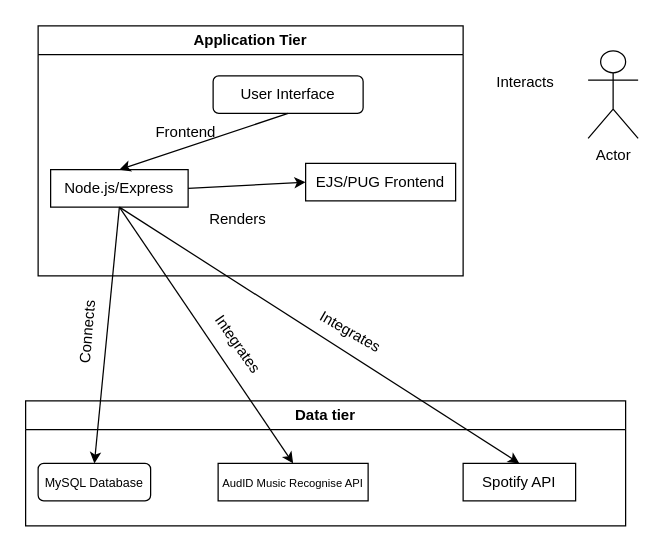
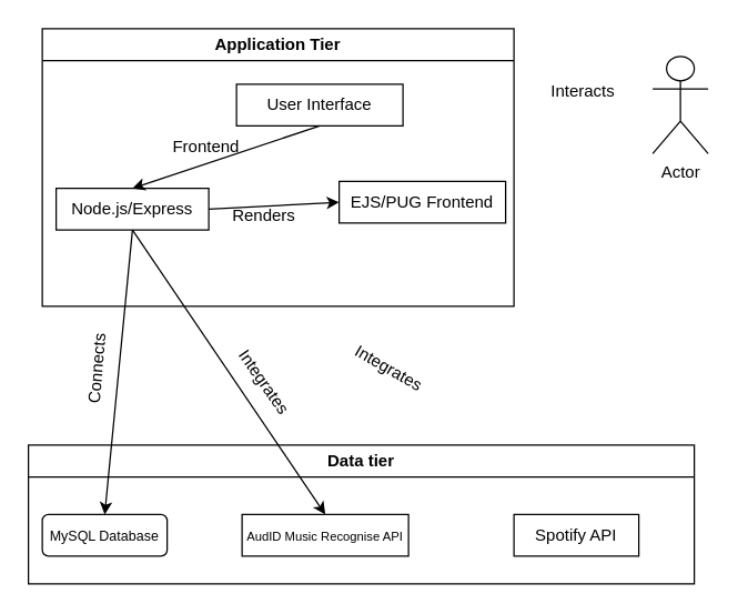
  <mxCell id="0" />
  <mxCell id="1" parent="0" />
  <mxCell id="2" value="Application Tier" style="swimlane;whiteSpace=wrap;html=1;" vertex="1" parent="1"><mxGeometry x="30" y="20" width="340" height="200" as="geometry" /></mxCell>
- <mxCell id="3" value="User Interface" style="whiteSpace=wrap;html=1;rounded=1;" vertex="1" parent="2"><mxGeometry x="140" y="40" width="120" height="30" as="geometry" /></mxCell>
+ <mxCell id="3" value="User Interface" style="rounded=0;whiteSpace=wrap;html=1;" vertex="1" parent="2"><mxGeometry x="140" y="40" width="120" height="30" as="geometry" /></mxCell>
  <mxCell id="4" value="Node.js/Express" style="rounded=0;whiteSpace=wrap;html=1;" vertex="1" parent="2"><mxGeometry x="10" y="115" width="110" height="30" as="geometry" /></mxCell>
  <mxCell id="5" value="EJS/PUG Frontend" style="rounded=0;whiteSpace=wrap;html=1;" vertex="1" parent="2"><mxGeometry x="214" y="110" width="120" height="30" as="geometry" /></mxCell>
  <mxCell id="6" value="" style="endArrow=classic;html=1;rounded=0;exitX=0.5;exitY=1;exitDx=0;exitDy=0;entryX=0.5;entryY=0;entryDx=0;entryDy=0;" edge="1" parent="2" source="3" target="4"><mxGeometry width="50" height="50" relative="1" as="geometry"><mxPoint x="140" y="250" as="sourcePoint" /><mxPoint x="190" y="200" as="targetPoint" /></mxGeometry></mxCell>
  <mxCell id="7" value="" style="endArrow=classic;html=1;rounded=0;exitX=1;exitY=0.5;exitDx=0;exitDy=0;entryX=0;entryY=0.5;entryDx=0;entryDy=0;" edge="1" parent="2" source="4" target="5"><mxGeometry width="50" height="50" relative="1" as="geometry"><mxPoint x="110" y="330" as="sourcePoint" /><mxPoint x="160" y="280" as="targetPoint" /></mxGeometry></mxCell>
  <mxCell id="8" value="Frontend&amp;nbsp;" style="text;html=1;strokeColor=none;fillColor=none;align=center;verticalAlign=middle;whiteSpace=wrap;rounded=0;" vertex="1" parent="2"><mxGeometry x="90" y="70" width="60" height="30" as="geometry" /></mxCell>
- <mxCell id="9" value="Renders" style="text;html=1;strokeColor=none;fillColor=none;align=center;verticalAlign=middle;whiteSpace=wrap;rounded=0;" vertex="1" parent="2"><mxGeometry x="130" y="140" width="60" height="30" as="geometry" /></mxCell>
+ <mxCell id="9" value="Renders" style="text;html=1;strokeColor=none;fillColor=none;align=center;verticalAlign=middle;whiteSpace=wrap;rounded=0;" vertex="1" parent="2"><mxGeometry x="130" y="120" width="60" height="30" as="geometry" /></mxCell>
  <mxCell id="10" value="Actor" style="shape=umlActor;verticalLabelPosition=bottom;verticalAlign=top;html=1;" vertex="1" parent="1"><mxGeometry x="470" y="40" width="40" height="70" as="geometry" /></mxCell>
  <mxCell id="11" value="Interacts" style="text;html=1;strokeColor=none;fillColor=none;align=center;verticalAlign=middle;whiteSpace=wrap;rounded=0;" vertex="1" parent="1"><mxGeometry x="390" y="50" width="60" height="30" as="geometry" /></mxCell>
  <mxCell id="12" value="Data tier" style="swimlane;whiteSpace=wrap;html=1;" vertex="1" parent="1"><mxGeometry x="20" y="320" width="480" height="100" as="geometry" /></mxCell>
  <mxCell id="13" value="&lt;font style=&quot;font-size: 9px;&quot;&gt;AudID Music Recognise API&lt;/font&gt;" style="rounded=0;whiteSpace=wrap;html=1;" vertex="1" parent="12"><mxGeometry x="154" y="50" width="120" height="30" as="geometry" /></mxCell>
  <mxCell id="14" value="&lt;font style=&quot;font-size: 10px;&quot;&gt;MySQL Database&lt;/font&gt;" style="whiteSpace=wrap;html=1;rounded=1;" vertex="1" parent="12"><mxGeometry x="10" y="50" width="90" height="30" as="geometry" /></mxCell>
  <mxCell id="15" value="Spotify API" style="rounded=0;whiteSpace=wrap;html=1;" vertex="1" parent="12"><mxGeometry x="350" y="50" width="90" height="30" as="geometry" /></mxCell>
  <mxCell id="16" value="" style="endArrow=classic;html=1;rounded=0;exitX=0.5;exitY=1;exitDx=0;exitDy=0;entryX=0.5;entryY=0;entryDx=0;entryDy=0;" edge="1" parent="1" source="4" target="14"><mxGeometry width="50" height="50" relative="1" as="geometry"><mxPoint x="220" y="270" as="sourcePoint" /><mxPoint x="270" y="220" as="targetPoint" /></mxGeometry></mxCell>
  <mxCell id="17" value="" style="endArrow=classic;html=1;rounded=0;exitX=0.5;exitY=1;exitDx=0;exitDy=0;entryX=0.5;entryY=0;entryDx=0;entryDy=0;" edge="1" parent="1" source="4" target="13"><mxGeometry width="50" height="50" relative="1" as="geometry"><mxPoint x="220" y="270" as="sourcePoint" /><mxPoint x="270" y="220" as="targetPoint" /></mxGeometry></mxCell>
- <mxCell id="18" value="" style="endArrow=classic;html=1;rounded=0;exitX=0.5;exitY=1;exitDx=0;exitDy=0;entryX=0.5;entryY=0;entryDx=0;entryDy=0;" edge="1" parent="1" source="4" target="15"><mxGeometry width="50" height="50" relative="1" as="geometry"><mxPoint x="220" y="270" as="sourcePoint" /><mxPoint x="270" y="220" as="targetPoint" /></mxGeometry></mxCell>
  <mxCell id="19" value="Connects" style="text;html=1;strokeColor=none;fillColor=none;align=center;verticalAlign=middle;whiteSpace=wrap;rounded=0;rotation=-85;" vertex="1" parent="1"><mxGeometry x="40" y="250" width="60" height="30" as="geometry" /></mxCell>
  <mxCell id="20" value="Integrates" style="text;html=1;strokeColor=none;fillColor=none;align=center;verticalAlign=middle;whiteSpace=wrap;rounded=0;rotation=55;" vertex="1" parent="1"><mxGeometry x="160" y="260" width="60" height="30" as="geometry" /></mxCell>
  <mxCell id="21" value="Integrates" style="text;html=1;strokeColor=none;fillColor=none;align=center;verticalAlign=middle;whiteSpace=wrap;rounded=0;rotation=30;" vertex="1" parent="1"><mxGeometry x="250" y="250" width="60" height="30" as="geometry" /></mxCell>
